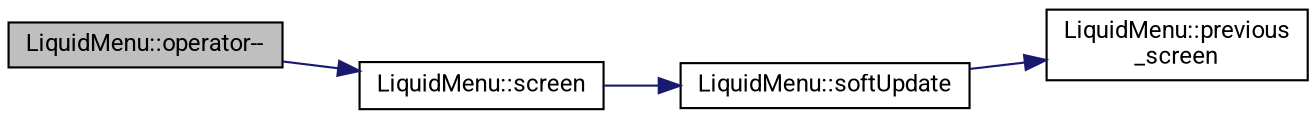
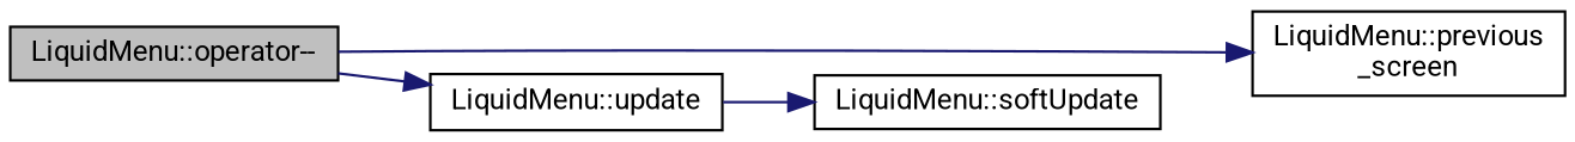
  digraph {
    fontname=Roboto
    rankdir=LR
    node [color=black fillcolor=white fontname=Roboto fontsize=11 shape=record style=filled]
    edge [color=midnightblue fontname=Roboto fontsize=11 labelfontname=Helvetica labelfontsize=11 style=solid]
    n1 [fillcolor=grey75 fontcolor=black height=0.2 label="LiquidMenu::operator--" width=0.4]
    n2 [height=0.2 label="LiquidMenu::previous\l_screen" width=0.4]
-   n3 [height=0.2 label="LiquidMenu::screen" width=0.4]
+   n3 [height=0.2 label="LiquidMenu::update" width=0.4]
    n4 [height=0.2 label="LiquidMenu::softUpdate" width=0.4]
-   n4 -> n2
+   n1 -> n2
    n1 -> n3
    n3 -> n4
  }
